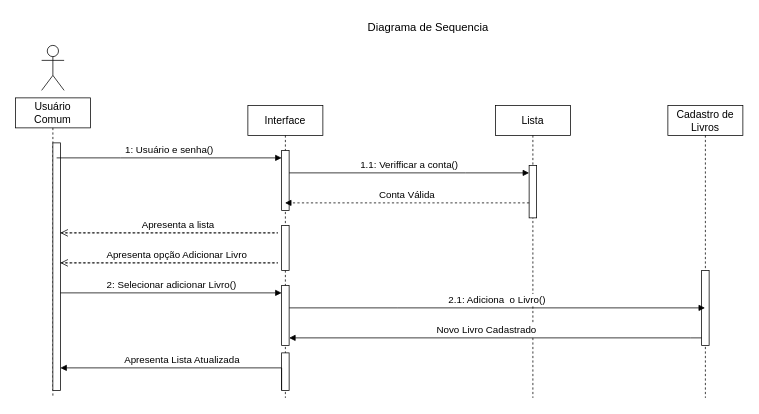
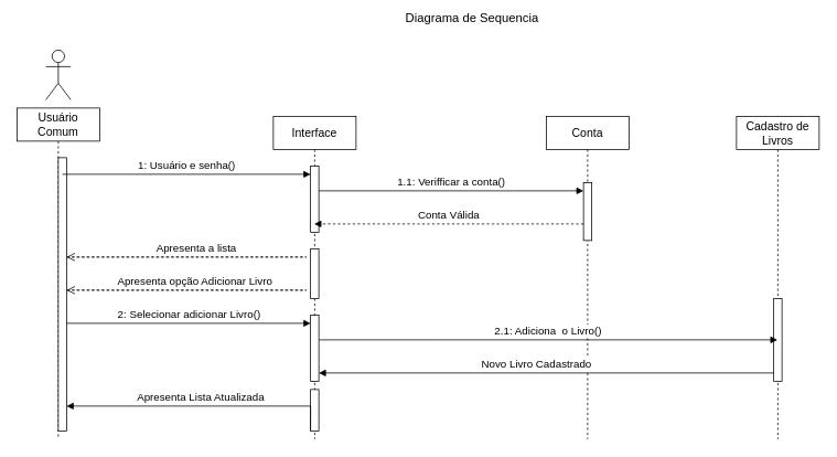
  <mxCell id="0" />
  <mxCell id="1" parent="0" />
  <mxCell id="2" value="&lt;font style=&quot;font-size: 14px;&quot;&gt;Usuário Comum&lt;/font&gt;" style="shape=umlLifeline;perimeter=lifelinePerimeter;whiteSpace=wrap;html=1;container=0;dropTarget=0;collapsible=0;recursiveResize=0;outlineConnect=0;portConstraint=eastwest;newEdgeStyle={&quot;edgeStyle&quot;:&quot;elbowEdgeStyle&quot;,&quot;elbow&quot;:&quot;vertical&quot;,&quot;curved&quot;:0,&quot;rounded&quot;:0};" vertex="1" parent="1"><mxGeometry x="20" y="130" width="100" height="400" as="geometry" /></mxCell>
  <mxCell id="3" value="" style="html=1;points=[];perimeter=orthogonalPerimeter;outlineConnect=0;targetShapes=umlLifeline;portConstraint=eastwest;newEdgeStyle={&quot;edgeStyle&quot;:&quot;elbowEdgeStyle&quot;,&quot;elbow&quot;:&quot;vertical&quot;,&quot;curved&quot;:0,&quot;rounded&quot;:0};" vertex="1" parent="2"><mxGeometry x="50" y="60" width="10" height="330" as="geometry" /></mxCell>
  <mxCell id="4" value="&lt;font style=&quot;font-size: 14px;&quot;&gt;Interface&lt;/font&gt;" style="shape=umlLifeline;perimeter=lifelinePerimeter;whiteSpace=wrap;html=1;container=0;dropTarget=0;collapsible=0;recursiveResize=0;outlineConnect=0;portConstraint=eastwest;newEdgeStyle={&quot;edgeStyle&quot;:&quot;elbowEdgeStyle&quot;,&quot;elbow&quot;:&quot;vertical&quot;,&quot;curved&quot;:0,&quot;rounded&quot;:0};" vertex="1" parent="1"><mxGeometry x="330" y="140" width="100" height="390" as="geometry" /></mxCell>
  <mxCell id="5" value="" style="html=1;points=[];perimeter=orthogonalPerimeter;outlineConnect=0;targetShapes=umlLifeline;portConstraint=eastwest;newEdgeStyle={&quot;edgeStyle&quot;:&quot;elbowEdgeStyle&quot;,&quot;elbow&quot;:&quot;vertical&quot;,&quot;curved&quot;:0,&quot;rounded&quot;:0};" vertex="1" parent="4"><mxGeometry x="45" y="60" width="10" height="80" as="geometry" /></mxCell>
  <mxCell id="6" value="" style="html=1;points=[];perimeter=orthogonalPerimeter;outlineConnect=0;targetShapes=umlLifeline;portConstraint=eastwest;newEdgeStyle={&quot;edgeStyle&quot;:&quot;elbowEdgeStyle&quot;,&quot;elbow&quot;:&quot;vertical&quot;,&quot;curved&quot;:0,&quot;rounded&quot;:0};" vertex="1" parent="4"><mxGeometry x="45" y="160" width="10" height="60" as="geometry" /></mxCell>
  <mxCell id="7" value="&lt;font style=&quot;font-size: 13px;&quot;&gt;1: Usuário e senha()&lt;/font&gt;" style="html=1;verticalAlign=bottom;endArrow=block;edgeStyle=elbowEdgeStyle;elbow=vertical;curved=0;rounded=0;" edge="1" parent="1" target="5"><mxGeometry relative="1" as="geometry"><mxPoint x="75" y="210" as="sourcePoint" /><Array as="points"><mxPoint x="160" y="210" /></Array><mxPoint as="offset" /></mxGeometry></mxCell>
  <mxCell id="8" value="&lt;font style=&quot;font-size: 13px;&quot;&gt;&amp;nbsp;Apresenta a lista&lt;/font&gt;" style="html=1;verticalAlign=bottom;endArrow=open;dashed=1;endSize=8;edgeStyle=elbowEdgeStyle;elbow=vertical;curved=0;rounded=0;" edge="1" parent="1" source="3"><mxGeometry x="0.464" relative="1" as="geometry"><mxPoint x="80" y="310" as="targetPoint" /><Array as="points"><mxPoint x="370" y="310" /></Array><mxPoint as="offset" /></mxGeometry></mxCell>
  <mxCell id="9" value="" style="shape=umlActor;verticalLabelPosition=bottom;verticalAlign=top;html=1;" vertex="1" parent="1"><mxGeometry x="55" y="60" width="30" height="60" as="geometry" /></mxCell>
- <mxCell id="10" value="&lt;font style=&quot;font-size: 15px;&quot;&gt;Diagrama de Sequencia&lt;/font&gt;" style="text;html=1;align=center;verticalAlign=middle;resizable=0;points=[];autosize=1;strokeColor=none;fillColor=none;" vertex="1" parent="1"><mxGeometry x="480" y="20" width="180" height="30" as="geometry" /></mxCell>
- <mxCell id="11" value="&lt;font style=&quot;font-size: 14px;&quot;&gt;Lista&lt;/font&gt;" style="shape=umlLifeline;perimeter=lifelinePerimeter;whiteSpace=wrap;html=1;container=0;dropTarget=0;collapsible=0;recursiveResize=0;outlineConnect=0;portConstraint=eastwest;newEdgeStyle={&quot;edgeStyle&quot;:&quot;elbowEdgeStyle&quot;,&quot;elbow&quot;:&quot;vertical&quot;,&quot;curved&quot;:0,&quot;rounded&quot;:0};" vertex="1" parent="1"><mxGeometry x="660" y="140" width="100" height="390" as="geometry" /></mxCell>
+ <mxCell id="10" value="&lt;font style=&quot;font-size: 15px;&quot;&gt;Diagrama de Sequencia&lt;/font&gt;" style="text;html=1;align=center;verticalAlign=middle;resizable=0;points=[];autosize=1;strokeColor=none;fillColor=none;" vertex="1" parent="1"><mxGeometry x="480" y="5" width="180" height="30" as="geometry" /></mxCell>
+ <mxCell id="11" value="&lt;font style=&quot;font-size: 14px;&quot;&gt;Conta&lt;/font&gt;" style="shape=umlLifeline;perimeter=lifelinePerimeter;whiteSpace=wrap;html=1;container=0;dropTarget=0;collapsible=0;recursiveResize=0;outlineConnect=0;portConstraint=eastwest;newEdgeStyle={&quot;edgeStyle&quot;:&quot;elbowEdgeStyle&quot;,&quot;elbow&quot;:&quot;vertical&quot;,&quot;curved&quot;:0,&quot;rounded&quot;:0};" vertex="1" parent="1"><mxGeometry x="660" y="140" width="100" height="390" as="geometry" /></mxCell>
  <mxCell id="12" value="" style="html=1;points=[];perimeter=orthogonalPerimeter;outlineConnect=0;targetShapes=umlLifeline;portConstraint=eastwest;newEdgeStyle={&quot;edgeStyle&quot;:&quot;elbowEdgeStyle&quot;,&quot;elbow&quot;:&quot;vertical&quot;,&quot;curved&quot;:0,&quot;rounded&quot;:0};" vertex="1" parent="11"><mxGeometry x="45" y="80" width="10" height="70" as="geometry" /></mxCell>
  <mxCell id="13" value="&lt;font style=&quot;font-size: 14px;&quot;&gt;Cadastro de Livros&lt;/font&gt;" style="shape=umlLifeline;perimeter=lifelinePerimeter;whiteSpace=wrap;html=1;container=0;dropTarget=0;collapsible=0;recursiveResize=0;outlineConnect=0;portConstraint=eastwest;newEdgeStyle={&quot;edgeStyle&quot;:&quot;elbowEdgeStyle&quot;,&quot;elbow&quot;:&quot;vertical&quot;,&quot;curved&quot;:0,&quot;rounded&quot;:0};" vertex="1" parent="1"><mxGeometry x="890" y="140" width="100" height="390" as="geometry" /></mxCell>
  <mxCell id="14" value="" style="html=1;points=[];perimeter=orthogonalPerimeter;outlineConnect=0;targetShapes=umlLifeline;portConstraint=eastwest;newEdgeStyle={&quot;edgeStyle&quot;:&quot;elbowEdgeStyle&quot;,&quot;elbow&quot;:&quot;vertical&quot;,&quot;curved&quot;:0,&quot;rounded&quot;:0};" vertex="1" parent="13"><mxGeometry x="45" y="220" width="10" height="100" as="geometry" /></mxCell>
  <mxCell id="15" value="&lt;font style=&quot;font-size: 13px;&quot;&gt;1.1: Verifficar a conta()&lt;/font&gt;" style="html=1;verticalAlign=bottom;endArrow=block;edgeStyle=elbowEdgeStyle;elbow=vertical;curved=0;rounded=0;" edge="1" parent="1" source="5" target="12"><mxGeometry relative="1" as="geometry"><mxPoint x="390" y="240" as="sourcePoint" /><Array as="points"><mxPoint x="620" y="230" /><mxPoint x="670" y="250" /></Array><mxPoint x="700" y="250" as="targetPoint" /></mxGeometry></mxCell>
  <mxCell id="16" value="&lt;font style=&quot;font-size: 13px;&quot;&gt;Conta Válida&lt;/font&gt;" style="html=1;verticalAlign=bottom;endArrow=block;edgeStyle=elbowEdgeStyle;elbow=vertical;curved=0;rounded=0;dashed=1;" edge="1" parent="1" source="12" target="4"><mxGeometry relative="1" as="geometry"><mxPoint x="700" y="270" as="sourcePoint" /><Array as="points"><mxPoint x="640" y="270" /><mxPoint x="700" y="280" /><mxPoint x="495" y="270" /></Array><mxPoint x="400" y="280" as="targetPoint" /></mxGeometry></mxCell>
  <mxCell id="17" value="&lt;font style=&quot;font-size: 13px;&quot;&gt;2: Selecionar adicionar Livro()&lt;/font&gt;" style="html=1;verticalAlign=bottom;endArrow=block;edgeStyle=elbowEdgeStyle;elbow=vertical;curved=0;rounded=0;" edge="1" parent="1" target="22"><mxGeometry relative="1" as="geometry"><mxPoint x="80" y="390" as="sourcePoint" /><Array as="points"><mxPoint x="380" y="390" /></Array><mxPoint x="350" y="400" as="targetPoint" /><mxPoint as="offset" /></mxGeometry></mxCell>
  <mxCell id="18" value="&lt;font style=&quot;font-size: 13px;&quot;&gt;2.1: Adiciona&amp;nbsp; o Livro()&lt;/font&gt;" style="html=1;verticalAlign=bottom;endArrow=block;edgeStyle=elbowEdgeStyle;elbow=vertical;curved=0;rounded=0;" edge="1" parent="1" source="22" target="13"><mxGeometry x="-0.001" relative="1" as="geometry"><mxPoint x="380" y="390" as="sourcePoint" /><Array as="points"><mxPoint x="530" y="410" /><mxPoint x="465" y="390" /></Array><mxPoint x="680" y="390" as="targetPoint" /><mxPoint as="offset" /></mxGeometry></mxCell>
  <mxCell id="19" value="&lt;font style=&quot;font-size: 13px;&quot;&gt;Novo Livro Cadastrado&lt;br&gt;&lt;/font&gt;" style="html=1;verticalAlign=bottom;endArrow=block;edgeStyle=elbowEdgeStyle;elbow=vertical;curved=0;rounded=0;" edge="1" parent="1" source="14" target="22"><mxGeometry x="0.043" relative="1" as="geometry"><mxPoint x="930" y="460" as="sourcePoint" /><Array as="points"><mxPoint x="920" y="450" /></Array><mxPoint x="710" y="450" as="targetPoint" /><mxPoint as="offset" /></mxGeometry></mxCell>
  <mxCell id="20" value="&lt;font style=&quot;font-size: 13px;&quot;&gt;Apresenta opção Adicionar Livro&lt;/font&gt;" style="html=1;verticalAlign=bottom;endArrow=open;dashed=1;endSize=8;edgeStyle=elbowEdgeStyle;elbow=vertical;curved=0;rounded=0;" edge="1" parent="1"><mxGeometry x="0.464" relative="1" as="geometry"><mxPoint x="80" y="350" as="targetPoint" /><Array as="points"><mxPoint x="370" y="350" /></Array><mxPoint x="80" y="350" as="sourcePoint" /><mxPoint as="offset" /></mxGeometry></mxCell>
  <mxCell id="21" value="" style="html=1;verticalAlign=bottom;endArrow=block;edgeStyle=elbowEdgeStyle;elbow=vertical;curved=0;rounded=0;" edge="1" parent="1" target="22"><mxGeometry relative="1" as="geometry"><mxPoint x="380" y="390" as="sourcePoint" /><Array as="points" /><mxPoint x="940" y="410" as="targetPoint" /></mxGeometry></mxCell>
  <mxCell id="22" value="" style="html=1;points=[];perimeter=orthogonalPerimeter;outlineConnect=0;targetShapes=umlLifeline;portConstraint=eastwest;newEdgeStyle={&quot;edgeStyle&quot;:&quot;elbowEdgeStyle&quot;,&quot;elbow&quot;:&quot;vertical&quot;,&quot;curved&quot;:0,&quot;rounded&quot;:0};" vertex="1" parent="1"><mxGeometry x="375" y="380" width="10" height="80" as="geometry" /></mxCell>
  <mxCell id="23" value="" style="html=1;points=[];perimeter=orthogonalPerimeter;outlineConnect=0;targetShapes=umlLifeline;portConstraint=eastwest;newEdgeStyle={&quot;edgeStyle&quot;:&quot;elbowEdgeStyle&quot;,&quot;elbow&quot;:&quot;vertical&quot;,&quot;curved&quot;:0,&quot;rounded&quot;:0};" vertex="1" parent="1"><mxGeometry x="375" y="470" width="10" height="50" as="geometry" /></mxCell>
  <mxCell id="24" value="&lt;font style=&quot;font-size: 13px;&quot;&gt;Apresenta Lista Atualizada&lt;/font&gt;" style="html=1;verticalAlign=bottom;endArrow=block;edgeStyle=elbowEdgeStyle;elbow=vertical;curved=0;rounded=0;" edge="1" parent="1" target="3"><mxGeometry relative="1" as="geometry"><mxPoint x="375" y="520" as="sourcePoint" /><Array as="points"><mxPoint x="340" y="490" /><mxPoint x="350" y="480" /><mxPoint x="310" y="520" /><mxPoint x="370" y="530" /><mxPoint x="165" y="520" /></Array><mxPoint x="90" y="520" as="targetPoint" /></mxGeometry></mxCell>
